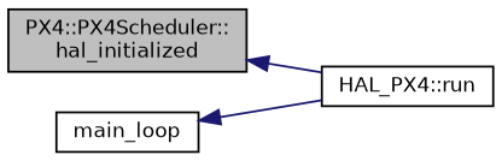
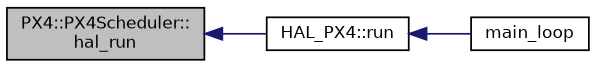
  digraph {
    rankdir=LR
    node [color=black fillcolor=white fontname=Helvetica fontsize=10 shape=record style=filled]
    edge [color=midnightblue dir=back fontname=Helvetica fontsize=10 labelfontname=Helvetica labelfontsize=10 style=solid]
-   n1 [fillcolor=grey75 fontcolor=black height=0.2 label="PX4::PX4Scheduler::\lhal_initialized" width=0.4]
+   n1 [fillcolor=grey75 fontcolor=black height=0.2 label="PX4::PX4Scheduler::\lhal_run" width=0.4]
    n2 [height=0.2 label="HAL_PX4::run" width=0.4]
    n3 [height=0.2 label=main_loop width=0.4]
    n1 -> n2
-   n3 -> n2
+   n2 -> n3
  }
